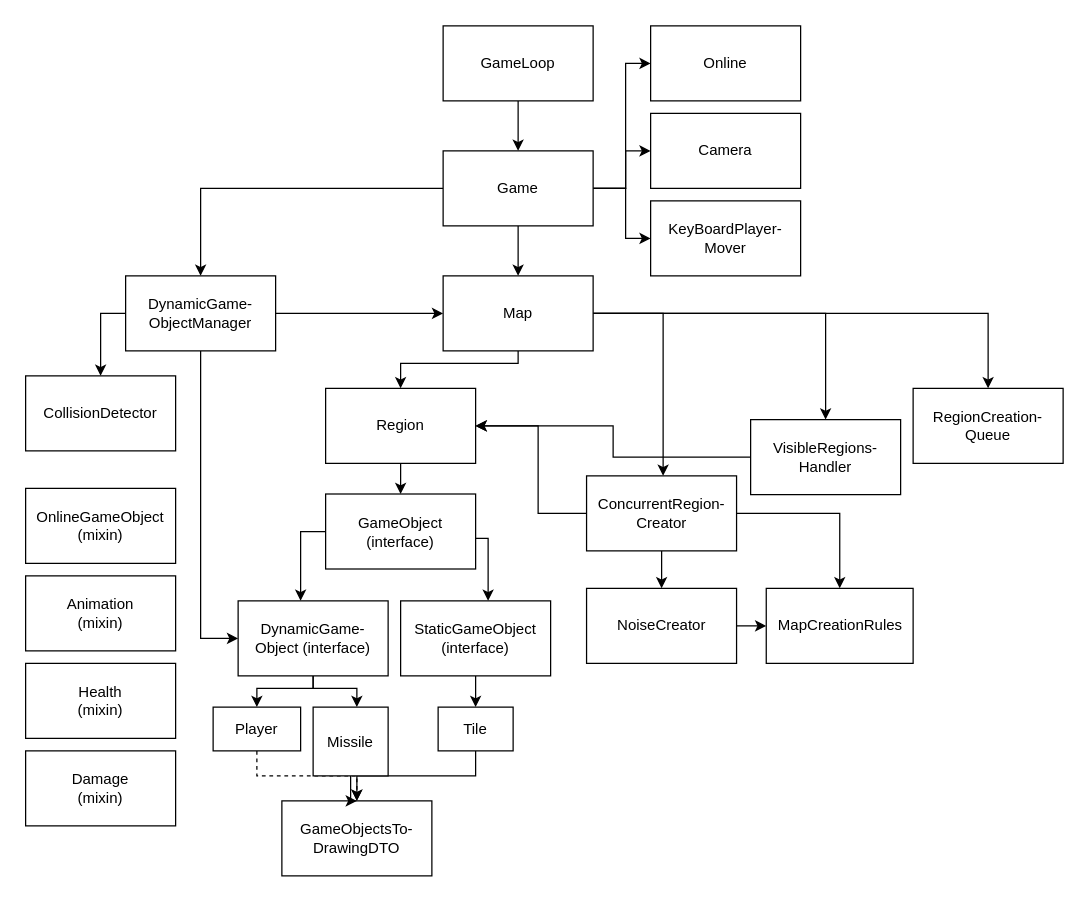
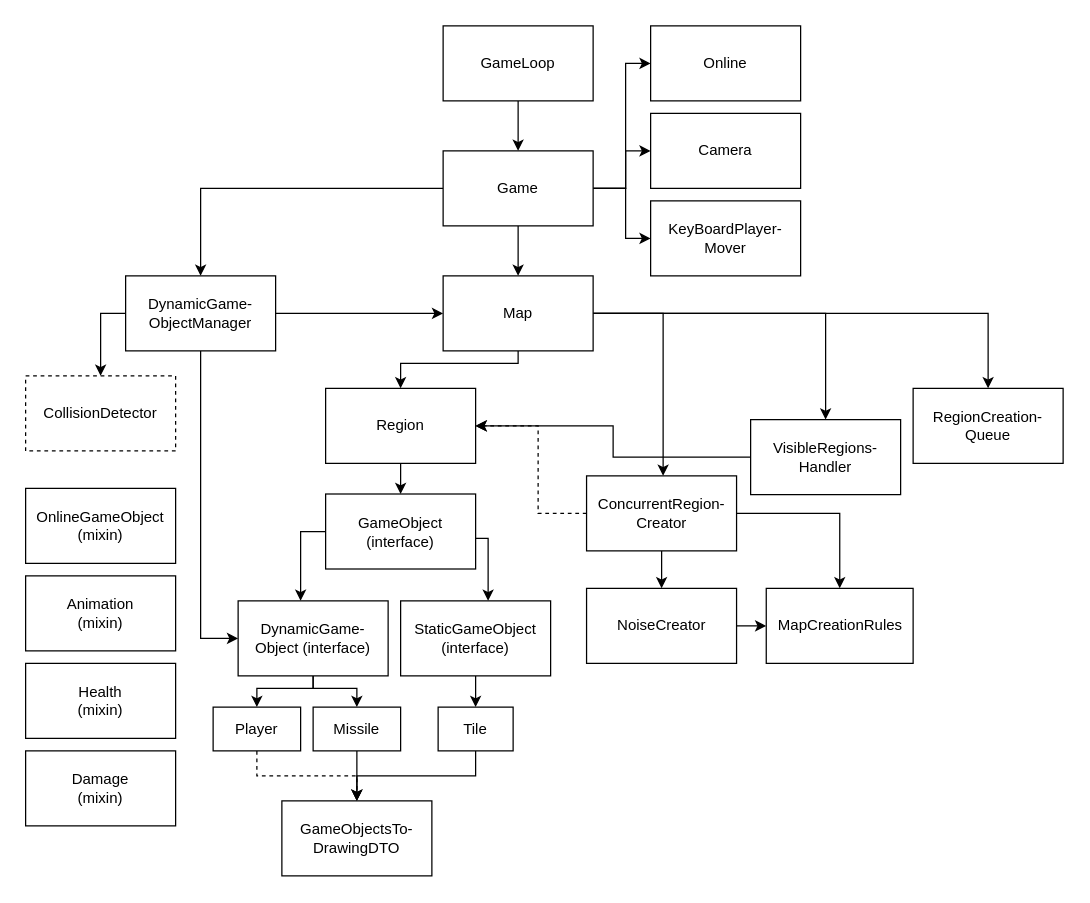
  <mxCell id="0" />
  <mxCell id="1" parent="0" />
  <mxCell id="2" style="edgeStyle=orthogonalEdgeStyle;rounded=0;orthogonalLoop=1;jettySize=auto;html=1;" edge="1" parent="1" source="3" target="9"><mxGeometry relative="1" as="geometry" /></mxCell>
  <mxCell id="3" value="GameLoop" style="rounded=0;whiteSpace=wrap;html=1;" vertex="1" parent="1"><mxGeometry x="354" y="20" width="120" height="60" as="geometry" /></mxCell>
  <mxCell id="4" style="edgeStyle=orthogonalEdgeStyle;rounded=0;orthogonalLoop=1;jettySize=auto;html=1;" edge="1" parent="1" source="9" target="15"><mxGeometry relative="1" as="geometry"><Array as="points"><mxPoint x="500" y="150" /><mxPoint x="500" y="120" /></Array></mxGeometry></mxCell>
  <mxCell id="5" style="edgeStyle=orthogonalEdgeStyle;rounded=0;orthogonalLoop=1;jettySize=auto;html=1;" edge="1" parent="1" source="9" target="19"><mxGeometry relative="1" as="geometry"><Array as="points"><mxPoint x="500" y="150" /><mxPoint x="500" y="190" /></Array></mxGeometry></mxCell>
  <mxCell id="6" style="edgeStyle=orthogonalEdgeStyle;rounded=0;orthogonalLoop=1;jettySize=auto;html=1;" edge="1" parent="1" source="9" target="14"><mxGeometry relative="1" as="geometry" /></mxCell>
  <mxCell id="7" style="edgeStyle=orthogonalEdgeStyle;rounded=0;orthogonalLoop=1;jettySize=auto;html=1;" edge="1" parent="1" source="9" target="18"><mxGeometry relative="1" as="geometry" /></mxCell>
  <mxCell id="8" style="edgeStyle=orthogonalEdgeStyle;rounded=0;orthogonalLoop=1;jettySize=auto;html=1;" edge="1" parent="1" source="9" target="37"><mxGeometry relative="1" as="geometry"><Array as="points"><mxPoint x="500" y="150" /><mxPoint x="500" y="50" /></Array></mxGeometry></mxCell>
  <mxCell id="9" value="Game" style="rounded=0;whiteSpace=wrap;html=1;" vertex="1" parent="1"><mxGeometry x="354" y="120" width="120" height="60" as="geometry" /></mxCell>
  <mxCell id="10" style="edgeStyle=orthogonalEdgeStyle;rounded=0;orthogonalLoop=1;jettySize=auto;html=1;" edge="1" parent="1" source="14" target="33"><mxGeometry relative="1" as="geometry"><Array as="points"><mxPoint x="530" y="250" /></Array></mxGeometry></mxCell>
  <mxCell id="11" style="edgeStyle=orthogonalEdgeStyle;rounded=0;orthogonalLoop=1;jettySize=auto;html=1;" edge="1" parent="1" source="14" target="35"><mxGeometry relative="1" as="geometry" /></mxCell>
  <mxCell id="12" style="edgeStyle=orthogonalEdgeStyle;rounded=0;orthogonalLoop=1;jettySize=auto;html=1;" edge="1" parent="1" source="14" target="36"><mxGeometry relative="1" as="geometry" /></mxCell>
  <mxCell id="13" style="edgeStyle=orthogonalEdgeStyle;rounded=0;orthogonalLoop=1;jettySize=auto;html=1;" edge="1" parent="1" source="14" target="21"><mxGeometry relative="1" as="geometry"><Array as="points"><mxPoint x="414" y="290" /><mxPoint x="320" y="290" /></Array></mxGeometry></mxCell>
  <mxCell id="14" value="Map" style="rounded=0;whiteSpace=wrap;html=1;" vertex="1" parent="1"><mxGeometry x="354" y="220" width="120" height="60" as="geometry" /></mxCell>
  <mxCell id="15" value="Camera" style="rounded=0;whiteSpace=wrap;html=1;" vertex="1" parent="1"><mxGeometry x="520" y="90" width="120" height="60" as="geometry" /></mxCell>
  <mxCell id="16" style="edgeStyle=orthogonalEdgeStyle;rounded=0;orthogonalLoop=1;jettySize=auto;html=1;" edge="1" parent="1" source="18" target="29"><mxGeometry relative="1" as="geometry"><Array as="points"><mxPoint x="160" y="510" /></Array></mxGeometry></mxCell>
  <mxCell id="17" style="edgeStyle=orthogonalEdgeStyle;rounded=0;orthogonalLoop=1;jettySize=auto;html=1;" edge="1" parent="1" source="18" target="14"><mxGeometry relative="1" as="geometry" /></mxCell>
  <mxCell id="18" value="DynamicGame-&lt;br&gt;ObjectManager" style="rounded=0;whiteSpace=wrap;html=1;" vertex="1" parent="1"><mxGeometry x="100" y="220" width="120" height="60" as="geometry" /></mxCell>
  <mxCell id="19" value="KeyBoardPlayer-Mover" style="rounded=0;whiteSpace=wrap;html=1;" vertex="1" parent="1"><mxGeometry x="520" y="160" width="120" height="60" as="geometry" /></mxCell>
  <mxCell id="20" style="edgeStyle=orthogonalEdgeStyle;rounded=0;orthogonalLoop=1;jettySize=auto;html=1;" edge="1" parent="1" source="21" target="24"><mxGeometry relative="1" as="geometry"><Array as="points"><mxPoint x="340" y="400" /></Array></mxGeometry></mxCell>
  <mxCell id="21" value="Region" style="rounded=0;whiteSpace=wrap;html=1;" vertex="1" parent="1"><mxGeometry x="260" y="310" width="120" height="60" as="geometry" /></mxCell>
  <mxCell id="22" style="edgeStyle=orthogonalEdgeStyle;rounded=0;orthogonalLoop=1;jettySize=auto;html=1;" edge="1" parent="1" source="24" target="26"><mxGeometry relative="1" as="geometry"><Array as="points"><mxPoint x="390" y="430" /></Array></mxGeometry></mxCell>
  <mxCell id="23" style="edgeStyle=orthogonalEdgeStyle;rounded=0;orthogonalLoop=1;jettySize=auto;html=1;" edge="1" parent="1" source="24" target="29"><mxGeometry relative="1" as="geometry"><Array as="points"><mxPoint x="240" y="425" /></Array></mxGeometry></mxCell>
  <mxCell id="24" value="GameObject&lt;br&gt;(interface)" style="rounded=0;whiteSpace=wrap;html=1;" vertex="1" parent="1"><mxGeometry x="260" y="394.5" width="120" height="60" as="geometry" /></mxCell>
  <mxCell id="25" style="edgeStyle=orthogonalEdgeStyle;rounded=0;orthogonalLoop=1;jettySize=auto;html=1;" edge="1" parent="1" source="26" target="51"><mxGeometry relative="1" as="geometry" /></mxCell>
  <mxCell id="26" value="StaticGameObject&lt;br&gt;(interface)" style="rounded=0;whiteSpace=wrap;html=1;" vertex="1" parent="1"><mxGeometry x="320" y="480" width="120" height="60" as="geometry" /></mxCell>
  <mxCell id="27" style="edgeStyle=orthogonalEdgeStyle;rounded=0;orthogonalLoop=1;jettySize=auto;html=1;" edge="1" parent="1" source="29" target="53"><mxGeometry relative="1" as="geometry"><Array as="points"><mxPoint x="250" y="550" /><mxPoint x="285" y="550" /></Array></mxGeometry></mxCell>
  <mxCell id="28" style="edgeStyle=orthogonalEdgeStyle;rounded=0;orthogonalLoop=1;jettySize=auto;html=1;" edge="1" parent="1" source="29" target="49"><mxGeometry relative="1" as="geometry"><Array as="points"><mxPoint x="250" y="550" /><mxPoint x="205" y="550" /></Array></mxGeometry></mxCell>
  <mxCell id="29" value="DynamicGame-Object (interface)" style="rounded=0;whiteSpace=wrap;html=1;" vertex="1" parent="1"><mxGeometry x="190" y="480" width="120" height="60" as="geometry" /></mxCell>
  <mxCell id="30" style="edgeStyle=orthogonalEdgeStyle;rounded=0;orthogonalLoop=1;jettySize=auto;html=1;" edge="1" parent="1" source="33" target="39"><mxGeometry relative="1" as="geometry"><mxPoint x="530" y="395" as="targetPoint" /></mxGeometry></mxCell>
- <mxCell id="31" style="edgeStyle=orthogonalEdgeStyle;rounded=0;orthogonalLoop=1;jettySize=auto;html=1;" edge="1" parent="1" source="33" target="21"><mxGeometry relative="1" as="geometry"><Array as="points"><mxPoint x="430" y="410" /><mxPoint x="430" y="340" /></Array></mxGeometry></mxCell>
+ <mxCell id="31" style="edgeStyle=orthogonalEdgeStyle;rounded=0;orthogonalLoop=1;jettySize=auto;html=1;dashed=1;" edge="1" parent="1" source="33" target="21"><mxGeometry relative="1" as="geometry"><Array as="points"><mxPoint x="430" y="410" /><mxPoint x="430" y="340" /></Array></mxGeometry></mxCell>
  <mxCell id="32" style="edgeStyle=orthogonalEdgeStyle;rounded=0;orthogonalLoop=1;jettySize=auto;html=1;" edge="1" parent="1" source="33" target="47"><mxGeometry relative="1" as="geometry" /></mxCell>
  <mxCell id="33" value="ConcurrentRegion-Creator" style="rounded=0;whiteSpace=wrap;html=1;" vertex="1" parent="1"><mxGeometry x="468.75" y="380" width="120" height="60" as="geometry" /></mxCell>
  <mxCell id="34" style="edgeStyle=orthogonalEdgeStyle;rounded=0;orthogonalLoop=1;jettySize=auto;html=1;" edge="1" parent="1" source="35" target="21"><mxGeometry relative="1" as="geometry" /></mxCell>
  <mxCell id="35" value="VisibleRegions-Handler" style="rounded=0;whiteSpace=wrap;html=1;" vertex="1" parent="1"><mxGeometry x="600" y="335" width="120" height="60" as="geometry" /></mxCell>
  <mxCell id="36" value="RegionCreation-Queue" style="rounded=0;whiteSpace=wrap;html=1;" vertex="1" parent="1"><mxGeometry x="730" y="310" width="120" height="60" as="geometry" /></mxCell>
  <mxCell id="37" value="Online" style="rounded=0;whiteSpace=wrap;html=1;" vertex="1" parent="1"><mxGeometry x="520" y="20" width="120" height="60" as="geometry" /></mxCell>
  <mxCell id="38" style="edgeStyle=orthogonalEdgeStyle;rounded=0;orthogonalLoop=1;jettySize=auto;html=1;" edge="1" parent="1" source="39" target="47"><mxGeometry relative="1" as="geometry" /></mxCell>
  <mxCell id="39" value="NoiseCreator" style="rounded=0;whiteSpace=wrap;html=1;" vertex="1" parent="1"><mxGeometry x="468.75" y="470" width="120" height="60" as="geometry" /></mxCell>
- <mxCell id="40" value="CollisionDetector" style="rounded=0;whiteSpace=wrap;html=1;" vertex="1" parent="1"><mxGeometry x="20" y="300" width="120" height="60" as="geometry" /></mxCell>
+ <mxCell id="40" value="CollisionDetector" style="rounded=0;whiteSpace=wrap;html=1;dashed=1;" vertex="1" parent="1"><mxGeometry x="20" y="300" width="120" height="60" as="geometry" /></mxCell>
  <mxCell id="41" style="edgeStyle=orthogonalEdgeStyle;rounded=0;orthogonalLoop=1;jettySize=auto;html=1;" edge="1" parent="1" source="18" target="40"><mxGeometry relative="1" as="geometry"><mxPoint x="170" y="460" as="sourcePoint" /><mxPoint x="200" y="520" as="targetPoint" /><Array as="points"><mxPoint x="80" y="250" /></Array></mxGeometry></mxCell>
  <mxCell id="42" value="GameObjectsTo-DrawingDTO" style="rounded=0;whiteSpace=wrap;html=1;" vertex="1" parent="1"><mxGeometry x="225" y="640" width="120" height="60" as="geometry" /></mxCell>
  <mxCell id="43" value="Animation&lt;br&gt;(mixin)" style="rounded=0;whiteSpace=wrap;html=1;" vertex="1" parent="1"><mxGeometry x="20" y="460" width="120" height="60" as="geometry" /></mxCell>
  <mxCell id="44" value="Health&lt;br&gt;(mixin)" style="rounded=0;whiteSpace=wrap;html=1;" vertex="1" parent="1"><mxGeometry x="20" y="530" width="120" height="60" as="geometry" /></mxCell>
  <mxCell id="45" value="Damage&lt;br&gt;(mixin)" style="rounded=0;whiteSpace=wrap;html=1;" vertex="1" parent="1"><mxGeometry x="20" y="600" width="120" height="60" as="geometry" /></mxCell>
  <mxCell id="46" value="OnlineGameObject&lt;br&gt;(mixin)" style="rounded=0;whiteSpace=wrap;html=1;" vertex="1" parent="1"><mxGeometry x="20" y="390" width="120" height="60" as="geometry" /></mxCell>
  <mxCell id="47" value="MapCreationRules" style="rounded=0;whiteSpace=wrap;html=1;direction=south;" vertex="1" parent="1"><mxGeometry x="612.5" y="470" width="117.5" height="60" as="geometry" /></mxCell>
  <mxCell id="48" style="edgeStyle=orthogonalEdgeStyle;rounded=0;orthogonalLoop=1;jettySize=auto;html=1;dashed=1;" edge="1" parent="1" source="49" target="42"><mxGeometry relative="1" as="geometry"><Array as="points"><mxPoint x="205" y="620" /><mxPoint x="285" y="620" /></Array></mxGeometry></mxCell>
  <mxCell id="49" value="Player" style="rounded=0;whiteSpace=wrap;html=1;" vertex="1" parent="1"><mxGeometry x="170" y="565" width="70" height="35" as="geometry" /></mxCell>
  <mxCell id="50" style="edgeStyle=orthogonalEdgeStyle;rounded=0;orthogonalLoop=1;jettySize=auto;html=1;" edge="1" parent="1" source="51" target="42"><mxGeometry relative="1" as="geometry"><Array as="points"><mxPoint x="380" y="620" /><mxPoint x="285" y="620" /></Array></mxGeometry></mxCell>
  <mxCell id="51" value="Tile" style="rounded=0;whiteSpace=wrap;html=1;" vertex="1" parent="1"><mxGeometry x="350" y="565" width="60" height="35" as="geometry" /></mxCell>
  <mxCell id="52" style="edgeStyle=orthogonalEdgeStyle;rounded=0;orthogonalLoop=1;jettySize=auto;html=1;" edge="1" parent="1" source="53" target="42"><mxGeometry relative="1" as="geometry" /></mxCell>
- <mxCell id="53" value="Missile" style="rounded=0;whiteSpace=wrap;html=1;" vertex="1" parent="1"><mxGeometry x="250" y="565" width="60" height="55" as="geometry" /></mxCell>
+ <mxCell id="53" value="Missile" style="rounded=0;whiteSpace=wrap;html=1;" vertex="1" parent="1"><mxGeometry x="250" y="565" width="70" height="35" as="geometry" /></mxCell>
